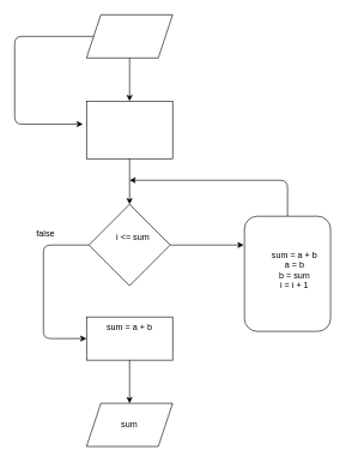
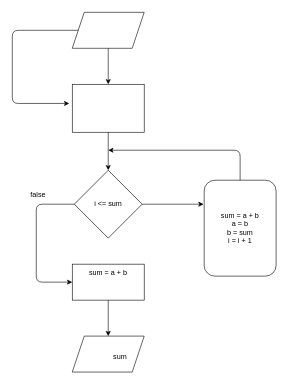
  <mxCell id="0" />
  <mxCell id="1" parent="0" />
  <mxCell id="2" value="" style="shape=parallelogram;perimeter=parallelogramPerimeter;whiteSpace=wrap;html=1;fixedSize=1;" vertex="1" parent="1"><mxGeometry x="120" y="20" width="120" height="60" as="geometry" /></mxCell>
  <mxCell id="3" value="" style="rounded=0;whiteSpace=wrap;html=1;" vertex="1" parent="1"><mxGeometry x="120" y="140" width="120" height="80" as="geometry" /></mxCell>
  <mxCell id="4" value="" style="whiteSpace=wrap;html=1;aspect=fixed;rotation=45;" vertex="1" parent="1"><mxGeometry x="140" y="300" width="80" height="80" as="geometry" /></mxCell>
  <mxCell id="5" value="" style="rounded=0;whiteSpace=wrap;html=1;" vertex="1" parent="1"><mxGeometry x="120" y="440" width="120" height="60" as="geometry" /></mxCell>
  <mxCell id="6" value="" style="shape=parallelogram;perimeter=parallelogramPerimeter;whiteSpace=wrap;html=1;fixedSize=1;" vertex="1" parent="1"><mxGeometry x="120" y="560" width="120" height="60" as="geometry" /></mxCell>
  <mxCell id="7" value="" style="rounded=1;whiteSpace=wrap;html=1;" vertex="1" parent="1"><mxGeometry x="340" y="300" width="120" height="160" as="geometry" /></mxCell>
  <mxCell id="8" value="" style="endArrow=classic;html=1;entryX=-0.042;entryY=0.4;entryDx=0;entryDy=0;entryPerimeter=0;exitX=0;exitY=0.5;exitDx=0;exitDy=0;" edge="1" parent="1" source="2" target="3"><mxGeometry width="50" height="50" relative="1" as="geometry"><mxPoint x="20" y="230" as="sourcePoint" /><mxPoint x="220" y="330" as="targetPoint" /><Array as="points"><mxPoint x="20" y="50" /><mxPoint x="20" y="172" /></Array></mxGeometry></mxCell>
  <mxCell id="9" value="" style="endArrow=classic;html=1;entryX=0.5;entryY=0;entryDx=0;entryDy=0;exitX=0.5;exitY=1;exitDx=0;exitDy=0;" edge="1" parent="1" source="2" target="3"><mxGeometry width="50" height="50" relative="1" as="geometry"><mxPoint x="170" y="380" as="sourcePoint" /><mxPoint x="220" y="330" as="targetPoint" /></mxGeometry></mxCell>
  <mxCell id="10" value="" style="endArrow=classic;html=1;entryX=0;entryY=0;entryDx=0;entryDy=0;exitX=0.5;exitY=1;exitDx=0;exitDy=0;" edge="1" parent="1" source="3" target="4"><mxGeometry width="50" height="50" relative="1" as="geometry"><mxPoint x="170" y="380" as="sourcePoint" /><mxPoint x="220" y="330" as="targetPoint" /></mxGeometry></mxCell>
  <mxCell id="11" value="" style="endArrow=classic;html=1;exitX=0;exitY=1;exitDx=0;exitDy=0;entryX=0;entryY=0.5;entryDx=0;entryDy=0;" edge="1" parent="1" source="4" target="5"><mxGeometry width="50" height="50" relative="1" as="geometry"><mxPoint x="170" y="380" as="sourcePoint" /><mxPoint x="220" y="330" as="targetPoint" /><Array as="points"><mxPoint x="60" y="340" /><mxPoint x="60" y="470" /></Array></mxGeometry></mxCell>
  <mxCell id="12" value="" style="endArrow=classic;html=1;entryX=0.5;entryY=0;entryDx=0;entryDy=0;exitX=0.5;exitY=1;exitDx=0;exitDy=0;" edge="1" parent="1" source="5" target="6"><mxGeometry width="50" height="50" relative="1" as="geometry"><mxPoint x="170" y="380" as="sourcePoint" /><mxPoint x="220" y="330" as="targetPoint" /></mxGeometry></mxCell>
  <mxCell id="13" value="" style="endArrow=classic;html=1;exitX=1;exitY=0;exitDx=0;exitDy=0;" edge="1" parent="1" source="4"><mxGeometry width="50" height="50" relative="1" as="geometry"><mxPoint x="170" y="380" as="sourcePoint" /><mxPoint x="339" y="340" as="targetPoint" /></mxGeometry></mxCell>
  <mxCell id="14" value="" style="endArrow=classic;html=1;exitX=0.5;exitY=0;exitDx=0;exitDy=0;" edge="1" parent="1" source="7"><mxGeometry width="50" height="50" relative="1" as="geometry"><mxPoint x="170" y="380" as="sourcePoint" /><mxPoint x="180" y="250" as="targetPoint" /><Array as="points"><mxPoint x="400" y="250" /></Array></mxGeometry></mxCell>
- <mxCell id="15" value="i &amp;lt;= sum" style="text;html=1;strokeColor=none;fillColor=none;align=center;verticalAlign=middle;whiteSpace=wrap;rounded=0;" vertex="1" parent="1"><mxGeometry x="160" y="320" width="50" height="20" as="geometry" /></mxCell>
+ <mxCell id="15" value="i &amp;lt;= sum" style="text;html=1;strokeColor=none;fillColor=none;align=center;verticalAlign=middle;whiteSpace=wrap;rounded=0;" vertex="1" parent="1"><mxGeometry x="155" y="330" width="50" height="20" as="geometry" /></mxCell>
  <mxCell id="16" value="false&amp;nbsp;" style="text;html=1;strokeColor=none;fillColor=none;align=center;verticalAlign=middle;whiteSpace=wrap;rounded=0;" vertex="1" parent="1"><mxGeometry x="45" y="315" width="40" height="20" as="geometry" /></mxCell>
- <mxCell id="17" value="sum = a + b&lt;br&gt;a = b&lt;br&gt;b = sum&lt;br&gt;i = i + 1" style="text;html=1;strokeColor=none;fillColor=none;align=center;verticalAlign=middle;whiteSpace=wrap;rounded=0;" vertex="1" parent="1"><mxGeometry x="375" y="340" width="70" height="70" as="geometry" /></mxCell>
+ <mxCell id="17" value="sum = a + b&lt;br&gt;a = b&lt;br&gt;b = sum&lt;br&gt;i = i + 1" style="text;html=1;strokeColor=none;fillColor=none;align=center;verticalAlign=middle;whiteSpace=wrap;rounded=0;" vertex="1" parent="1"><mxGeometry x="365" y="345" width="70" height="70" as="geometry" /></mxCell>
  <mxCell id="18" value="sum = a + b" style="text;html=1;strokeColor=none;fillColor=none;align=center;verticalAlign=middle;whiteSpace=wrap;rounded=0;" vertex="1" parent="1"><mxGeometry x="145" y="445" width="70" height="20" as="geometry" /></mxCell>
- <mxCell id="19" value="sum" style="text;html=1;strokeColor=none;fillColor=none;align=center;verticalAlign=middle;whiteSpace=wrap;rounded=0;" vertex="1" parent="1"><mxGeometry x="160" y="580" width="40" height="20" as="geometry" /></mxCell>
+ <mxCell id="19" value="sum" style="text;html=1;strokeColor=none;fillColor=none;align=center;verticalAlign=middle;whiteSpace=wrap;rounded=0;" vertex="1" parent="1"><mxGeometry x="180" y="585" width="40" height="20" as="geometry" /></mxCell>
